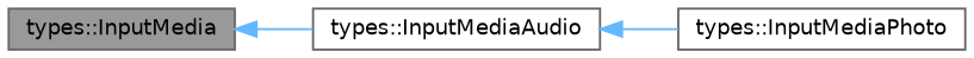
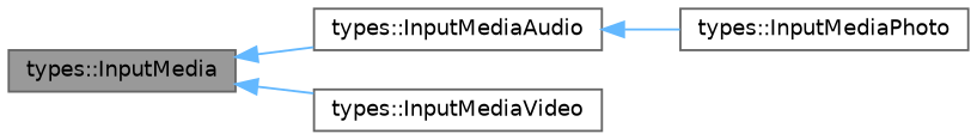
  digraph {
    rankdir=LR
    node [color=gray40 fillcolor=white fontname=Helvetica fontsize=10 shape=box style=filled]
    edge [color=steelblue1 dir=back fontname=Helvetica fontsize=10 labelfontname=Helvetica labelfontsize=10 style=solid]
    n1 [fillcolor=grey60 fontcolor=black height=0.2 label="types::InputMedia" width=0.4]
    n2 [height=0.2 label="types::InputMediaAudio" width=0.4]
+   n3 [height=0.2 label="types::InputMediaVideo" width=0.4]
    n4 [height=0.2 label="types::InputMediaPhoto" width=0.4]
    n1 -> n2
+   n1 -> n3
    n2 -> n4
  }
